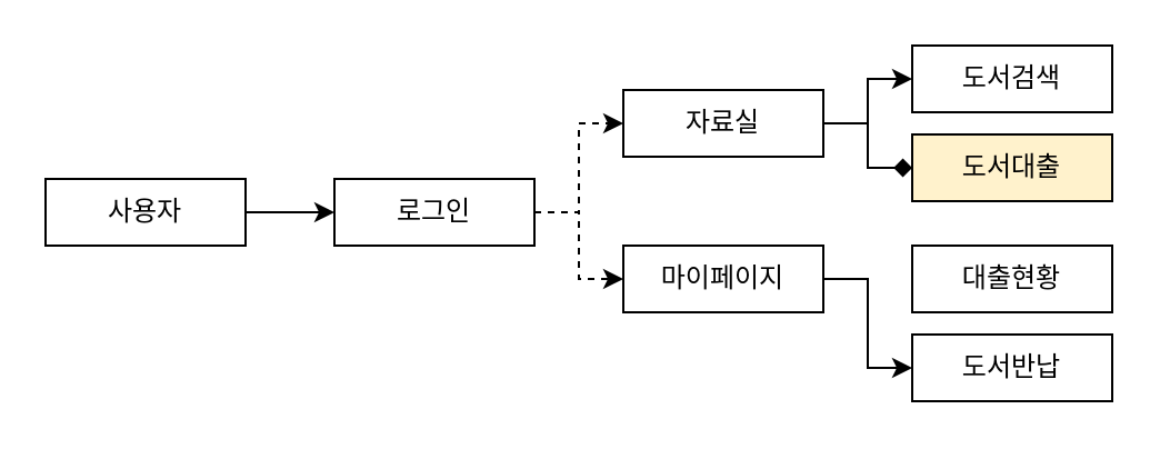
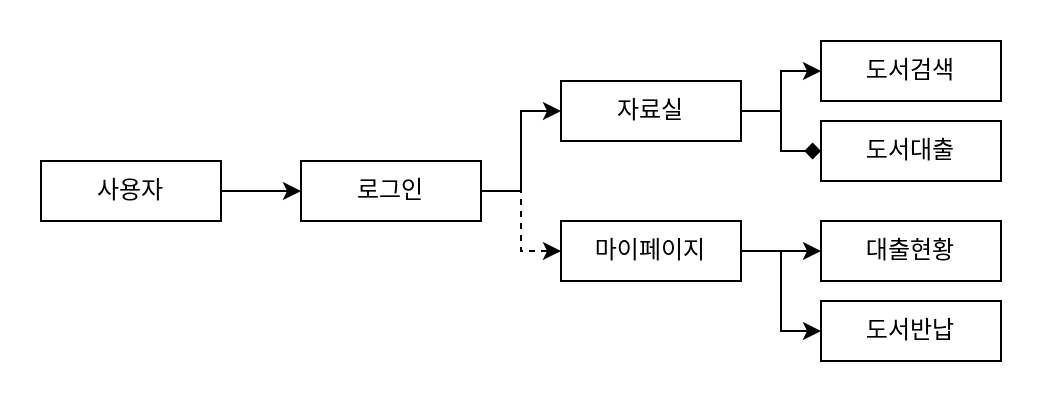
  <mxCell id="0" />
  <mxCell id="1" parent="0" />
  <mxCell id="2" value="" style="edgeStyle=orthogonalEdgeStyle;rounded=0;orthogonalLoop=1;jettySize=auto;html=1;" edge="1" parent="1" source="3" target="6"><mxGeometry relative="1" as="geometry" /></mxCell>
  <mxCell id="3" value="사용자" style="whiteSpace=wrap;html=1;" vertex="1" parent="1"><mxGeometry x="20" y="80" width="90" height="30" as="geometry" /></mxCell>
- <mxCell id="4" style="edgeStyle=orthogonalEdgeStyle;rounded=0;orthogonalLoop=1;jettySize=auto;html=1;entryX=0;entryY=0.5;entryDx=0;entryDy=0;dashed=1;" edge="1" parent="1" source="6" target="9"><mxGeometry relative="1" as="geometry" /></mxCell>
+ <mxCell id="4" style="edgeStyle=orthogonalEdgeStyle;rounded=0;orthogonalLoop=1;jettySize=auto;html=1;entryX=0;entryY=0.5;entryDx=0;entryDy=0;" edge="1" parent="1" source="6" target="9"><mxGeometry relative="1" as="geometry" /></mxCell>
  <mxCell id="5" style="edgeStyle=orthogonalEdgeStyle;rounded=0;orthogonalLoop=1;jettySize=auto;html=1;entryX=0;entryY=0.5;entryDx=0;entryDy=0;dashed=1;" edge="1" parent="1" source="6" target="12"><mxGeometry relative="1" as="geometry" /></mxCell>
  <mxCell id="6" value="로그인" style="whiteSpace=wrap;html=1;" vertex="1" parent="1"><mxGeometry x="150" y="80" width="90" height="30" as="geometry" /></mxCell>
  <mxCell id="7" style="edgeStyle=orthogonalEdgeStyle;rounded=0;orthogonalLoop=1;jettySize=auto;html=1;entryX=0;entryY=0.5;entryDx=0;entryDy=0;" edge="1" parent="1" source="9" target="13"><mxGeometry relative="1" as="geometry" /></mxCell>
  <mxCell id="8" style="edgeStyle=orthogonalEdgeStyle;rounded=0;orthogonalLoop=1;jettySize=auto;html=1;endArrow=diamond;" edge="1" parent="1" source="9" target="14"><mxGeometry relative="1" as="geometry" /></mxCell>
  <mxCell id="9" value="자료실" style="whiteSpace=wrap;html=1;" vertex="1" parent="1"><mxGeometry x="280" y="40" width="90" height="30" as="geometry" /></mxCell>
+ <mxCell id="10" value="" style="edgeStyle=orthogonalEdgeStyle;rounded=0;orthogonalLoop=1;jettySize=auto;html=1;" edge="1" parent="1" source="12" target="15"><mxGeometry relative="1" as="geometry" /></mxCell>
  <mxCell id="11" style="edgeStyle=orthogonalEdgeStyle;rounded=0;orthogonalLoop=1;jettySize=auto;html=1;entryX=0;entryY=0.5;entryDx=0;entryDy=0;" edge="1" parent="1" source="12" target="16"><mxGeometry relative="1" as="geometry" /></mxCell>
  <mxCell id="12" value="마이페이지" style="whiteSpace=wrap;html=1;" vertex="1" parent="1"><mxGeometry x="280" y="110" width="90" height="30" as="geometry" /></mxCell>
  <mxCell id="13" value="도서검색" style="whiteSpace=wrap;html=1;" vertex="1" parent="1"><mxGeometry x="410" y="20" width="90" height="30" as="geometry" /></mxCell>
- <mxCell id="14" value="도서대출" style="whiteSpace=wrap;html=1;fillColor=#fff2cc;" vertex="1" parent="1"><mxGeometry x="410" y="60" width="90" height="30" as="geometry" /></mxCell>
+ <mxCell id="14" value="도서대출" style="whiteSpace=wrap;html=1;" vertex="1" parent="1"><mxGeometry x="410" y="60" width="90" height="30" as="geometry" /></mxCell>
  <mxCell id="15" value="대출현황" style="whiteSpace=wrap;html=1;" vertex="1" parent="1"><mxGeometry x="410" y="110" width="90" height="30" as="geometry" /></mxCell>
  <mxCell id="16" value="도서반납" style="whiteSpace=wrap;html=1;" vertex="1" parent="1"><mxGeometry x="410" y="150" width="90" height="30" as="geometry" /></mxCell>
